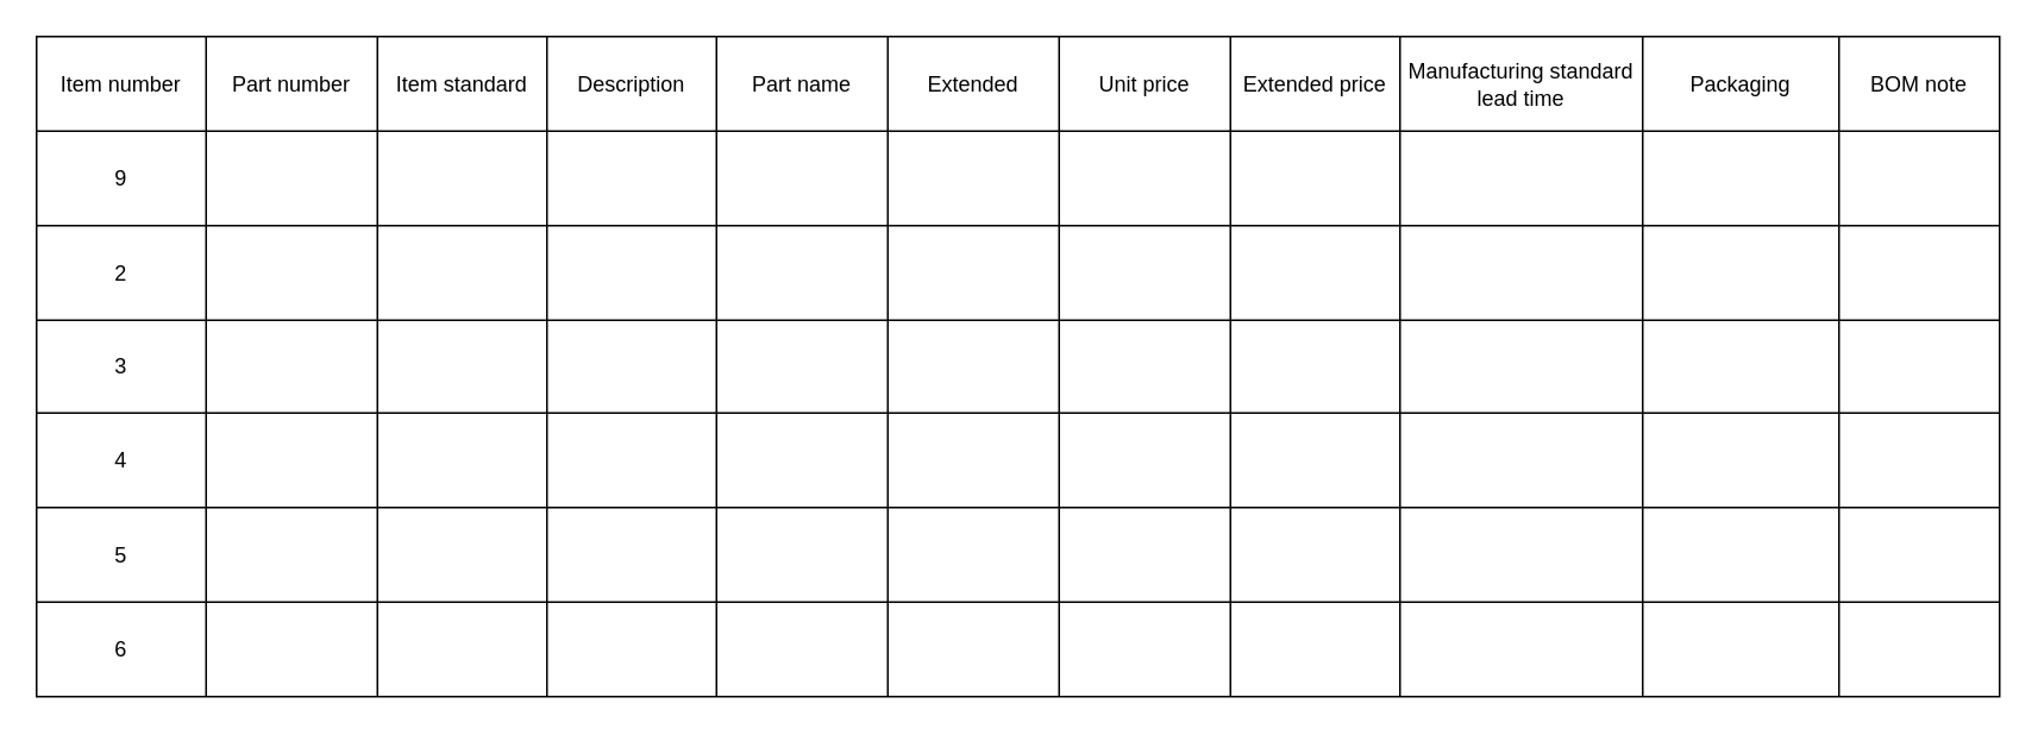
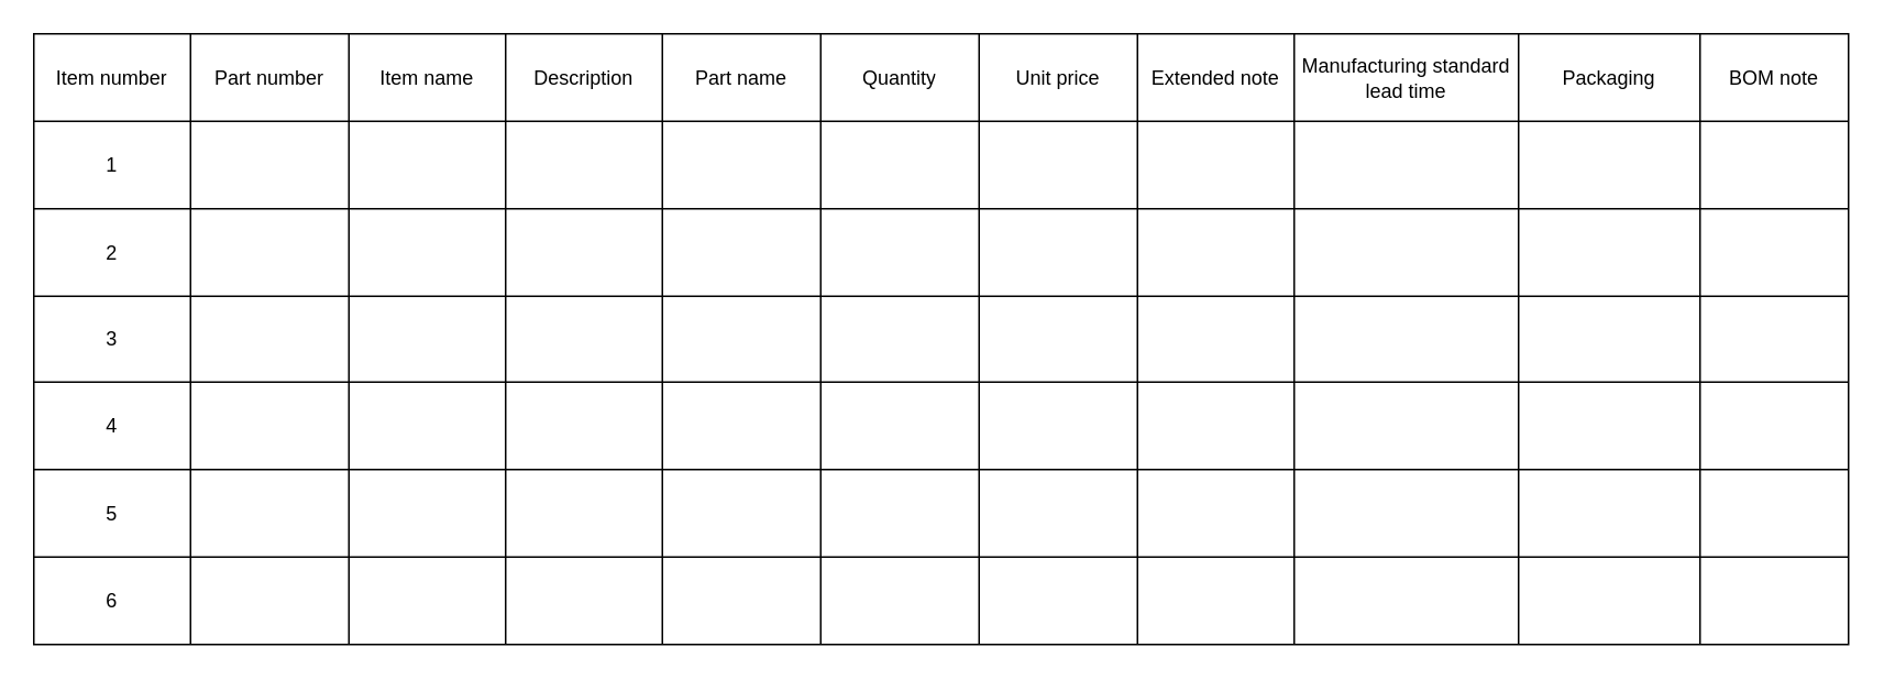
  <mxCell id="0" />
  <mxCell id="1" parent="0" />
  <mxCell id="2" value="" style="shape=table;startSize=0;container=1;collapsible=0;childLayout=tableLayout;" vertex="1" parent="1"><mxGeometry x="20" y="20" width="1100" height="370" as="geometry" /></mxCell>
  <mxCell id="3" value="" style="shape=partialRectangle;collapsible=0;dropTarget=0;pointerEvents=0;fillColor=none;top=0;left=0;bottom=0;right=0;points=[[0,0.5],[1,0.5]];portConstraint=eastwest;" vertex="1" parent="2"><mxGeometry width="1100" height="53" as="geometry" /></mxCell>
  <mxCell id="4" value="Item number" style="shape=partialRectangle;html=1;whiteSpace=wrap;connectable=0;overflow=hidden;fillColor=none;top=0;left=0;bottom=0;right=0;" vertex="1" parent="3"><mxGeometry width="95" height="53" as="geometry" /></mxCell>
  <mxCell id="5" value="Part number" style="shape=partialRectangle;html=1;whiteSpace=wrap;connectable=0;overflow=hidden;fillColor=none;top=0;left=0;bottom=0;right=0;" vertex="1" parent="3"><mxGeometry x="95" width="96" height="53" as="geometry" /></mxCell>
- <mxCell id="6" value="Item standard" style="shape=partialRectangle;html=1;whiteSpace=wrap;connectable=0;overflow=hidden;fillColor=none;top=0;left=0;bottom=0;right=0;" vertex="1" parent="3"><mxGeometry x="191" width="95" height="53" as="geometry" /></mxCell>
+ <mxCell id="6" value="Item name" style="shape=partialRectangle;html=1;whiteSpace=wrap;connectable=0;overflow=hidden;fillColor=none;top=0;left=0;bottom=0;right=0;" vertex="1" parent="3"><mxGeometry x="191" width="95" height="53" as="geometry" /></mxCell>
  <mxCell id="7" value="Description" style="shape=partialRectangle;html=1;whiteSpace=wrap;connectable=0;overflow=hidden;fillColor=none;top=0;left=0;bottom=0;right=0;" vertex="1" parent="3"><mxGeometry x="286" width="95" height="53" as="geometry" /></mxCell>
  <mxCell id="8" value="Part name" style="shape=partialRectangle;html=1;whiteSpace=wrap;connectable=0;overflow=hidden;fillColor=none;top=0;left=0;bottom=0;right=0;" vertex="1" parent="3"><mxGeometry x="381" width="96" height="53" as="geometry" /></mxCell>
- <mxCell id="9" value="Extended" style="shape=partialRectangle;html=1;whiteSpace=wrap;connectable=0;overflow=hidden;fillColor=none;top=0;left=0;bottom=0;right=0;" vertex="1" parent="3"><mxGeometry x="477" width="96" height="53" as="geometry" /></mxCell>
+ <mxCell id="9" value="Quantity" style="shape=partialRectangle;html=1;whiteSpace=wrap;connectable=0;overflow=hidden;fillColor=none;top=0;left=0;bottom=0;right=0;" vertex="1" parent="3"><mxGeometry x="477" width="96" height="53" as="geometry" /></mxCell>
  <mxCell id="10" value="Unit price" style="shape=partialRectangle;html=1;whiteSpace=wrap;connectable=0;overflow=hidden;fillColor=none;top=0;left=0;bottom=0;right=0;" vertex="1" parent="3"><mxGeometry x="573" width="96" height="53" as="geometry" /></mxCell>
- <mxCell id="11" value="Extended price" style="shape=partialRectangle;html=1;whiteSpace=wrap;connectable=0;overflow=hidden;fillColor=none;top=0;left=0;bottom=0;right=0;" vertex="1" parent="3"><mxGeometry x="669" width="95" height="53" as="geometry" /></mxCell>
+ <mxCell id="11" value="Extended note" style="shape=partialRectangle;html=1;whiteSpace=wrap;connectable=0;overflow=hidden;fillColor=none;top=0;left=0;bottom=0;right=0;" vertex="1" parent="3"><mxGeometry x="669" width="95" height="53" as="geometry" /></mxCell>
  <mxCell id="12" value="Manufacturing standard lead time" style="shape=partialRectangle;html=1;whiteSpace=wrap;connectable=0;overflow=hidden;fillColor=none;top=0;left=0;bottom=0;right=0;" vertex="1" parent="3"><mxGeometry x="764" width="136" height="53" as="geometry" /></mxCell>
  <mxCell id="13" value="Packaging" style="shape=partialRectangle;html=1;whiteSpace=wrap;connectable=0;overflow=hidden;fillColor=none;top=0;left=0;bottom=0;right=0;" vertex="1" parent="3"><mxGeometry x="900" width="110" height="53" as="geometry" /></mxCell>
  <mxCell id="14" value="BOM note" style="shape=partialRectangle;html=1;whiteSpace=wrap;connectable=0;overflow=hidden;fillColor=none;top=0;left=0;bottom=0;right=0;" vertex="1" parent="3"><mxGeometry x="1010" width="90" height="53" as="geometry" /></mxCell>
  <mxCell id="15" style="shape=partialRectangle;collapsible=0;dropTarget=0;pointerEvents=0;fillColor=none;top=0;left=0;bottom=0;right=0;points=[[0,0.5],[1,0.5]];portConstraint=eastwest;" vertex="1" parent="2"><mxGeometry y="53" width="1100" height="53" as="geometry" /></mxCell>
- <mxCell id="16" value="9" style="shape=partialRectangle;html=1;whiteSpace=wrap;connectable=0;overflow=hidden;fillColor=none;top=0;left=0;bottom=0;right=0;" vertex="1" parent="15"><mxGeometry width="95" height="53" as="geometry" /></mxCell>
+ <mxCell id="16" value="1" style="shape=partialRectangle;html=1;whiteSpace=wrap;connectable=0;overflow=hidden;fillColor=none;top=0;left=0;bottom=0;right=0;" vertex="1" parent="15"><mxGeometry width="95" height="53" as="geometry" /></mxCell>
  <mxCell id="17" style="shape=partialRectangle;html=1;whiteSpace=wrap;connectable=0;overflow=hidden;fillColor=none;top=0;left=0;bottom=0;right=0;" vertex="1" parent="15"><mxGeometry x="95" width="96" height="53" as="geometry" /></mxCell>
  <mxCell id="18" style="shape=partialRectangle;html=1;whiteSpace=wrap;connectable=0;overflow=hidden;fillColor=none;top=0;left=0;bottom=0;right=0;" vertex="1" parent="15"><mxGeometry x="191" width="95" height="53" as="geometry" /></mxCell>
  <mxCell id="19" style="shape=partialRectangle;html=1;whiteSpace=wrap;connectable=0;overflow=hidden;fillColor=none;top=0;left=0;bottom=0;right=0;" vertex="1" parent="15"><mxGeometry x="286" width="95" height="53" as="geometry" /></mxCell>
  <mxCell id="20" value="" style="shape=partialRectangle;html=1;whiteSpace=wrap;connectable=0;overflow=hidden;fillColor=none;top=0;left=0;bottom=0;right=0;" vertex="1" parent="15"><mxGeometry x="381" width="96" height="53" as="geometry" /></mxCell>
  <mxCell id="21" style="shape=partialRectangle;html=1;whiteSpace=wrap;connectable=0;overflow=hidden;fillColor=none;top=0;left=0;bottom=0;right=0;" vertex="1" parent="15"><mxGeometry x="477" width="96" height="53" as="geometry" /></mxCell>
  <mxCell id="22" style="shape=partialRectangle;html=1;whiteSpace=wrap;connectable=0;overflow=hidden;fillColor=none;top=0;left=0;bottom=0;right=0;" vertex="1" parent="15"><mxGeometry x="573" width="96" height="53" as="geometry" /></mxCell>
  <mxCell id="23" style="shape=partialRectangle;html=1;whiteSpace=wrap;connectable=0;overflow=hidden;fillColor=none;top=0;left=0;bottom=0;right=0;" vertex="1" parent="15"><mxGeometry x="669" width="95" height="53" as="geometry" /></mxCell>
  <mxCell id="24" style="shape=partialRectangle;html=1;whiteSpace=wrap;connectable=0;overflow=hidden;fillColor=none;top=0;left=0;bottom=0;right=0;" vertex="1" parent="15"><mxGeometry x="764" width="136" height="53" as="geometry" /></mxCell>
  <mxCell id="25" style="shape=partialRectangle;html=1;whiteSpace=wrap;connectable=0;overflow=hidden;fillColor=none;top=0;left=0;bottom=0;right=0;" vertex="1" parent="15"><mxGeometry x="900" width="110" height="53" as="geometry" /></mxCell>
  <mxCell id="26" style="shape=partialRectangle;html=1;whiteSpace=wrap;connectable=0;overflow=hidden;fillColor=none;top=0;left=0;bottom=0;right=0;" vertex="1" parent="15"><mxGeometry x="1010" width="90" height="53" as="geometry" /></mxCell>
  <mxCell id="27" style="shape=partialRectangle;collapsible=0;dropTarget=0;pointerEvents=0;fillColor=none;top=0;left=0;bottom=0;right=0;points=[[0,0.5],[1,0.5]];portConstraint=eastwest;" vertex="1" parent="2"><mxGeometry y="106" width="1100" height="53" as="geometry" /></mxCell>
  <mxCell id="28" value="2" style="shape=partialRectangle;html=1;whiteSpace=wrap;connectable=0;overflow=hidden;fillColor=none;top=0;left=0;bottom=0;right=0;" vertex="1" parent="27"><mxGeometry width="95" height="53" as="geometry" /></mxCell>
  <mxCell id="29" style="shape=partialRectangle;html=1;whiteSpace=wrap;connectable=0;overflow=hidden;fillColor=none;top=0;left=0;bottom=0;right=0;" vertex="1" parent="27"><mxGeometry x="95" width="96" height="53" as="geometry" /></mxCell>
  <mxCell id="30" style="shape=partialRectangle;html=1;whiteSpace=wrap;connectable=0;overflow=hidden;fillColor=none;top=0;left=0;bottom=0;right=0;" vertex="1" parent="27"><mxGeometry x="191" width="95" height="53" as="geometry" /></mxCell>
  <mxCell id="31" style="shape=partialRectangle;html=1;whiteSpace=wrap;connectable=0;overflow=hidden;fillColor=none;top=0;left=0;bottom=0;right=0;" vertex="1" parent="27"><mxGeometry x="286" width="95" height="53" as="geometry" /></mxCell>
  <mxCell id="32" style="shape=partialRectangle;html=1;whiteSpace=wrap;connectable=0;overflow=hidden;fillColor=none;top=0;left=0;bottom=0;right=0;" vertex="1" parent="27"><mxGeometry x="381" width="96" height="53" as="geometry" /></mxCell>
  <mxCell id="33" style="shape=partialRectangle;html=1;whiteSpace=wrap;connectable=0;overflow=hidden;fillColor=none;top=0;left=0;bottom=0;right=0;" vertex="1" parent="27"><mxGeometry x="477" width="96" height="53" as="geometry" /></mxCell>
  <mxCell id="34" style="shape=partialRectangle;html=1;whiteSpace=wrap;connectable=0;overflow=hidden;fillColor=none;top=0;left=0;bottom=0;right=0;" vertex="1" parent="27"><mxGeometry x="573" width="96" height="53" as="geometry" /></mxCell>
  <mxCell id="35" style="shape=partialRectangle;html=1;whiteSpace=wrap;connectable=0;overflow=hidden;fillColor=none;top=0;left=0;bottom=0;right=0;" vertex="1" parent="27"><mxGeometry x="669" width="95" height="53" as="geometry" /></mxCell>
  <mxCell id="36" style="shape=partialRectangle;html=1;whiteSpace=wrap;connectable=0;overflow=hidden;fillColor=none;top=0;left=0;bottom=0;right=0;" vertex="1" parent="27"><mxGeometry x="764" width="136" height="53" as="geometry" /></mxCell>
  <mxCell id="37" style="shape=partialRectangle;html=1;whiteSpace=wrap;connectable=0;overflow=hidden;fillColor=none;top=0;left=0;bottom=0;right=0;" vertex="1" parent="27"><mxGeometry x="900" width="110" height="53" as="geometry" /></mxCell>
  <mxCell id="38" style="shape=partialRectangle;html=1;whiteSpace=wrap;connectable=0;overflow=hidden;fillColor=none;top=0;left=0;bottom=0;right=0;" vertex="1" parent="27"><mxGeometry x="1010" width="90" height="53" as="geometry" /></mxCell>
  <mxCell id="39" value="" style="shape=partialRectangle;collapsible=0;dropTarget=0;pointerEvents=0;fillColor=none;top=0;left=0;bottom=0;right=0;points=[[0,0.5],[1,0.5]];portConstraint=eastwest;" vertex="1" parent="2"><mxGeometry y="159" width="1100" height="52" as="geometry" /></mxCell>
  <mxCell id="40" value="3" style="shape=partialRectangle;html=1;whiteSpace=wrap;connectable=0;overflow=hidden;fillColor=none;top=0;left=0;bottom=0;right=0;" vertex="1" parent="39"><mxGeometry width="95" height="52" as="geometry" /></mxCell>
  <mxCell id="41" value="" style="shape=partialRectangle;html=1;whiteSpace=wrap;connectable=0;overflow=hidden;fillColor=none;top=0;left=0;bottom=0;right=0;" vertex="1" parent="39"><mxGeometry x="95" width="96" height="52" as="geometry" /></mxCell>
  <mxCell id="42" value="" style="shape=partialRectangle;html=1;whiteSpace=wrap;connectable=0;overflow=hidden;fillColor=none;top=0;left=0;bottom=0;right=0;" vertex="1" parent="39"><mxGeometry x="191" width="95" height="52" as="geometry" /></mxCell>
  <mxCell id="43" value="" style="shape=partialRectangle;html=1;whiteSpace=wrap;connectable=0;overflow=hidden;fillColor=none;top=0;left=0;bottom=0;right=0;" vertex="1" parent="39"><mxGeometry x="286" width="95" height="52" as="geometry" /></mxCell>
  <mxCell id="44" value="" style="shape=partialRectangle;html=1;whiteSpace=wrap;connectable=0;overflow=hidden;fillColor=none;top=0;left=0;bottom=0;right=0;" vertex="1" parent="39"><mxGeometry x="381" width="96" height="52" as="geometry" /></mxCell>
  <mxCell id="45" value="" style="shape=partialRectangle;html=1;whiteSpace=wrap;connectable=0;overflow=hidden;fillColor=none;top=0;left=0;bottom=0;right=0;" vertex="1" parent="39"><mxGeometry x="477" width="96" height="52" as="geometry" /></mxCell>
  <mxCell id="46" value="" style="shape=partialRectangle;html=1;whiteSpace=wrap;connectable=0;overflow=hidden;fillColor=none;top=0;left=0;bottom=0;right=0;" vertex="1" parent="39"><mxGeometry x="573" width="96" height="52" as="geometry" /></mxCell>
  <mxCell id="47" value="" style="shape=partialRectangle;html=1;whiteSpace=wrap;connectable=0;overflow=hidden;fillColor=none;top=0;left=0;bottom=0;right=0;" vertex="1" parent="39"><mxGeometry x="669" width="95" height="52" as="geometry" /></mxCell>
  <mxCell id="48" value="" style="shape=partialRectangle;html=1;whiteSpace=wrap;connectable=0;overflow=hidden;fillColor=none;top=0;left=0;bottom=0;right=0;" vertex="1" parent="39"><mxGeometry x="764" width="136" height="52" as="geometry" /></mxCell>
  <mxCell id="49" value="" style="shape=partialRectangle;html=1;whiteSpace=wrap;connectable=0;overflow=hidden;fillColor=none;top=0;left=0;bottom=0;right=0;" vertex="1" parent="39"><mxGeometry x="900" width="110" height="52" as="geometry" /></mxCell>
  <mxCell id="50" value="" style="shape=partialRectangle;html=1;whiteSpace=wrap;connectable=0;overflow=hidden;fillColor=none;top=0;left=0;bottom=0;right=0;" vertex="1" parent="39"><mxGeometry x="1010" width="90" height="52" as="geometry" /></mxCell>
  <mxCell id="51" value="" style="shape=partialRectangle;collapsible=0;dropTarget=0;pointerEvents=0;fillColor=none;top=0;left=0;bottom=0;right=0;points=[[0,0.5],[1,0.5]];portConstraint=eastwest;" vertex="1" parent="2"><mxGeometry y="211" width="1100" height="53" as="geometry" /></mxCell>
  <mxCell id="52" value="4" style="shape=partialRectangle;html=1;whiteSpace=wrap;connectable=0;overflow=hidden;fillColor=none;top=0;left=0;bottom=0;right=0;" vertex="1" parent="51"><mxGeometry width="95" height="53" as="geometry" /></mxCell>
  <mxCell id="53" value="" style="shape=partialRectangle;html=1;whiteSpace=wrap;connectable=0;overflow=hidden;fillColor=none;top=0;left=0;bottom=0;right=0;" vertex="1" parent="51"><mxGeometry x="95" width="96" height="53" as="geometry" /></mxCell>
  <mxCell id="54" value="" style="shape=partialRectangle;html=1;whiteSpace=wrap;connectable=0;overflow=hidden;fillColor=none;top=0;left=0;bottom=0;right=0;" vertex="1" parent="51"><mxGeometry x="191" width="95" height="53" as="geometry" /></mxCell>
  <mxCell id="55" value="" style="shape=partialRectangle;html=1;whiteSpace=wrap;connectable=0;overflow=hidden;fillColor=none;top=0;left=0;bottom=0;right=0;" vertex="1" parent="51"><mxGeometry x="286" width="95" height="53" as="geometry" /></mxCell>
  <mxCell id="56" value="" style="shape=partialRectangle;html=1;whiteSpace=wrap;connectable=0;overflow=hidden;fillColor=none;top=0;left=0;bottom=0;right=0;" vertex="1" parent="51"><mxGeometry x="381" width="96" height="53" as="geometry" /></mxCell>
  <mxCell id="57" value="" style="shape=partialRectangle;html=1;whiteSpace=wrap;connectable=0;overflow=hidden;fillColor=none;top=0;left=0;bottom=0;right=0;" vertex="1" parent="51"><mxGeometry x="477" width="96" height="53" as="geometry" /></mxCell>
  <mxCell id="58" value="" style="shape=partialRectangle;html=1;whiteSpace=wrap;connectable=0;overflow=hidden;fillColor=none;top=0;left=0;bottom=0;right=0;" vertex="1" parent="51"><mxGeometry x="573" width="96" height="53" as="geometry" /></mxCell>
  <mxCell id="59" value="" style="shape=partialRectangle;html=1;whiteSpace=wrap;connectable=0;overflow=hidden;fillColor=none;top=0;left=0;bottom=0;right=0;" vertex="1" parent="51"><mxGeometry x="669" width="95" height="53" as="geometry" /></mxCell>
  <mxCell id="60" value="" style="shape=partialRectangle;html=1;whiteSpace=wrap;connectable=0;overflow=hidden;fillColor=none;top=0;left=0;bottom=0;right=0;" vertex="1" parent="51"><mxGeometry x="764" width="136" height="53" as="geometry" /></mxCell>
  <mxCell id="61" value="" style="shape=partialRectangle;html=1;whiteSpace=wrap;connectable=0;overflow=hidden;fillColor=none;top=0;left=0;bottom=0;right=0;" vertex="1" parent="51"><mxGeometry x="900" width="110" height="53" as="geometry" /></mxCell>
  <mxCell id="62" value="" style="shape=partialRectangle;html=1;whiteSpace=wrap;connectable=0;overflow=hidden;fillColor=none;top=0;left=0;bottom=0;right=0;" vertex="1" parent="51"><mxGeometry x="1010" width="90" height="53" as="geometry" /></mxCell>
  <mxCell id="63" value="" style="shape=partialRectangle;collapsible=0;dropTarget=0;pointerEvents=0;fillColor=none;top=0;left=0;bottom=0;right=0;points=[[0,0.5],[1,0.5]];portConstraint=eastwest;" vertex="1" parent="2"><mxGeometry y="264" width="1100" height="53" as="geometry" /></mxCell>
  <mxCell id="64" value="5" style="shape=partialRectangle;html=1;whiteSpace=wrap;connectable=0;overflow=hidden;fillColor=none;top=0;left=0;bottom=0;right=0;" vertex="1" parent="63"><mxGeometry width="95" height="53" as="geometry" /></mxCell>
  <mxCell id="65" value="" style="shape=partialRectangle;html=1;whiteSpace=wrap;connectable=0;overflow=hidden;fillColor=none;top=0;left=0;bottom=0;right=0;" vertex="1" parent="63"><mxGeometry x="95" width="96" height="53" as="geometry" /></mxCell>
  <mxCell id="66" value="" style="shape=partialRectangle;html=1;whiteSpace=wrap;connectable=0;overflow=hidden;fillColor=none;top=0;left=0;bottom=0;right=0;" vertex="1" parent="63"><mxGeometry x="191" width="95" height="53" as="geometry" /></mxCell>
  <mxCell id="67" value="" style="shape=partialRectangle;html=1;whiteSpace=wrap;connectable=0;overflow=hidden;fillColor=none;top=0;left=0;bottom=0;right=0;" vertex="1" parent="63"><mxGeometry x="286" width="95" height="53" as="geometry" /></mxCell>
  <mxCell id="68" value="" style="shape=partialRectangle;html=1;whiteSpace=wrap;connectable=0;overflow=hidden;fillColor=none;top=0;left=0;bottom=0;right=0;" vertex="1" parent="63"><mxGeometry x="381" width="96" height="53" as="geometry" /></mxCell>
  <mxCell id="69" value="" style="shape=partialRectangle;html=1;whiteSpace=wrap;connectable=0;overflow=hidden;fillColor=none;top=0;left=0;bottom=0;right=0;" vertex="1" parent="63"><mxGeometry x="477" width="96" height="53" as="geometry" /></mxCell>
  <mxCell id="70" value="" style="shape=partialRectangle;html=1;whiteSpace=wrap;connectable=0;overflow=hidden;fillColor=none;top=0;left=0;bottom=0;right=0;" vertex="1" parent="63"><mxGeometry x="573" width="96" height="53" as="geometry" /></mxCell>
  <mxCell id="71" value="" style="shape=partialRectangle;html=1;whiteSpace=wrap;connectable=0;overflow=hidden;fillColor=none;top=0;left=0;bottom=0;right=0;" vertex="1" parent="63"><mxGeometry x="669" width="95" height="53" as="geometry" /></mxCell>
  <mxCell id="72" value="" style="shape=partialRectangle;html=1;whiteSpace=wrap;connectable=0;overflow=hidden;fillColor=none;top=0;left=0;bottom=0;right=0;" vertex="1" parent="63"><mxGeometry x="764" width="136" height="53" as="geometry" /></mxCell>
  <mxCell id="73" value="" style="shape=partialRectangle;html=1;whiteSpace=wrap;connectable=0;overflow=hidden;fillColor=none;top=0;left=0;bottom=0;right=0;" vertex="1" parent="63"><mxGeometry x="900" width="110" height="53" as="geometry" /></mxCell>
  <mxCell id="74" value="" style="shape=partialRectangle;html=1;whiteSpace=wrap;connectable=0;overflow=hidden;fillColor=none;top=0;left=0;bottom=0;right=0;" vertex="1" parent="63"><mxGeometry x="1010" width="90" height="53" as="geometry" /></mxCell>
  <mxCell id="75" value="" style="shape=partialRectangle;collapsible=0;dropTarget=0;pointerEvents=0;fillColor=none;top=0;left=0;bottom=0;right=0;points=[[0,0.5],[1,0.5]];portConstraint=eastwest;" vertex="1" parent="2"><mxGeometry y="317" width="1100" height="53" as="geometry" /></mxCell>
  <mxCell id="76" value="6" style="shape=partialRectangle;html=1;whiteSpace=wrap;connectable=0;overflow=hidden;fillColor=none;top=0;left=0;bottom=0;right=0;" vertex="1" parent="75"><mxGeometry width="95" height="53" as="geometry" /></mxCell>
  <mxCell id="77" value="" style="shape=partialRectangle;html=1;whiteSpace=wrap;connectable=0;overflow=hidden;fillColor=none;top=0;left=0;bottom=0;right=0;" vertex="1" parent="75"><mxGeometry x="95" width="96" height="53" as="geometry" /></mxCell>
  <mxCell id="78" value="" style="shape=partialRectangle;html=1;whiteSpace=wrap;connectable=0;overflow=hidden;fillColor=none;top=0;left=0;bottom=0;right=0;" vertex="1" parent="75"><mxGeometry x="191" width="95" height="53" as="geometry" /></mxCell>
  <mxCell id="79" value="" style="shape=partialRectangle;html=1;whiteSpace=wrap;connectable=0;overflow=hidden;fillColor=none;top=0;left=0;bottom=0;right=0;" vertex="1" parent="75"><mxGeometry x="286" width="95" height="53" as="geometry" /></mxCell>
  <mxCell id="80" value="" style="shape=partialRectangle;html=1;whiteSpace=wrap;connectable=0;overflow=hidden;fillColor=none;top=0;left=0;bottom=0;right=0;" vertex="1" parent="75"><mxGeometry x="381" width="96" height="53" as="geometry" /></mxCell>
  <mxCell id="81" value="" style="shape=partialRectangle;html=1;whiteSpace=wrap;connectable=0;overflow=hidden;fillColor=none;top=0;left=0;bottom=0;right=0;" vertex="1" parent="75"><mxGeometry x="477" width="96" height="53" as="geometry" /></mxCell>
  <mxCell id="82" value="" style="shape=partialRectangle;html=1;whiteSpace=wrap;connectable=0;overflow=hidden;fillColor=none;top=0;left=0;bottom=0;right=0;" vertex="1" parent="75"><mxGeometry x="573" width="96" height="53" as="geometry" /></mxCell>
  <mxCell id="83" value="" style="shape=partialRectangle;html=1;whiteSpace=wrap;connectable=0;overflow=hidden;fillColor=none;top=0;left=0;bottom=0;right=0;" vertex="1" parent="75"><mxGeometry x="669" width="95" height="53" as="geometry" /></mxCell>
  <mxCell id="84" value="" style="shape=partialRectangle;html=1;whiteSpace=wrap;connectable=0;overflow=hidden;fillColor=none;top=0;left=0;bottom=0;right=0;" vertex="1" parent="75"><mxGeometry x="764" width="136" height="53" as="geometry" /></mxCell>
  <mxCell id="85" value="" style="shape=partialRectangle;html=1;whiteSpace=wrap;connectable=0;overflow=hidden;fillColor=none;top=0;left=0;bottom=0;right=0;" vertex="1" parent="75"><mxGeometry x="900" width="110" height="53" as="geometry" /></mxCell>
  <mxCell id="86" value="" style="shape=partialRectangle;html=1;whiteSpace=wrap;connectable=0;overflow=hidden;fillColor=none;top=0;left=0;bottom=0;right=0;" vertex="1" parent="75"><mxGeometry x="1010" width="90" height="53" as="geometry" /></mxCell>
